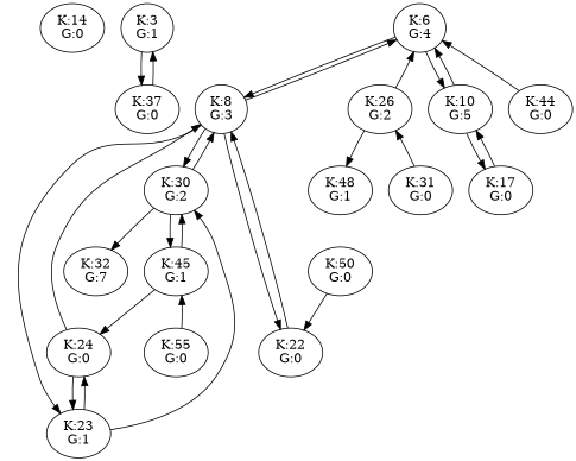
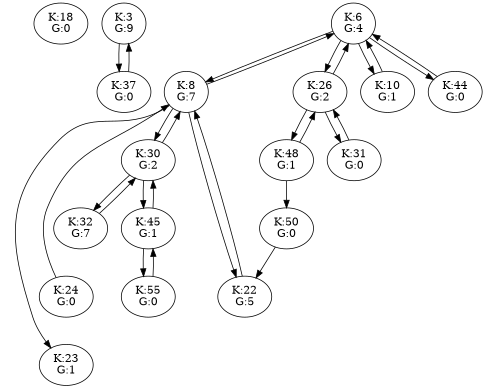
  digraph {
-   n1 [label="K:14\nG:0"]
-   n2 [label="K:3\nG:1"]
+   n1 [label="K:18\nG:0"]
+   n2 [label="K:3\nG:9"]
    n3 [label="K:37\nG:0"]
    n4 [label="K:6\nG:4"]
-   n5 [label="K:8\nG:3"]
+   n5 [label="K:8\nG:7"]
    n6 [label="K:26\nG:2"]
-   n7 [label="K:10\nG:5"]
+   n7 [label="K:10\nG:1"]
    n8 [label="K:44\nG:0"]
    n9 [label="K:30\nG:2"]
    n10 [label="K:23\nG:1"]
-   n11 [label="K:22\nG:0"]
+   n11 [label="K:22\nG:5"]
    n12 [label="K:48\nG:1"]
    n13 [label="K:31\nG:0"]
-   n14 [label="K:17\nG:0"]
    n15 [label="K:45\nG:1"]
    n16 [label="K:32\nG:7"]
    n17 [label="K:24\nG:0"]
    n18 [label="K:55\nG:0"]
    n19 [label="K:50\nG:0"]
    n2 -> n3
    n3 -> n2
    n4 -> n5
+   n4 -> n6
    n4 -> n7
+   n4 -> n8
    n5 -> n4
    n5 -> n9
    n5 -> n10
    n5 -> n11
    n6 -> n4
    n6 -> n12
+   n6 -> n13
    n7 -> n4
-   n7 -> n14
    n8 -> n4
    n9 -> n5
    n9 -> n15
    n9 -> n16
-   n10 -> n17
    n11 -> n5
+   n12 -> n6
+   n12 -> n19
    n13 -> n6
-   n14 -> n7
    n15 -> n9
-   n15 -> n17
-   n10 -> n9
+   n15 -> n18
+   n16 -> n9
    n17 -> n5
-   n17 -> n10
    n18 -> n15
    n19 -> n11
  }
